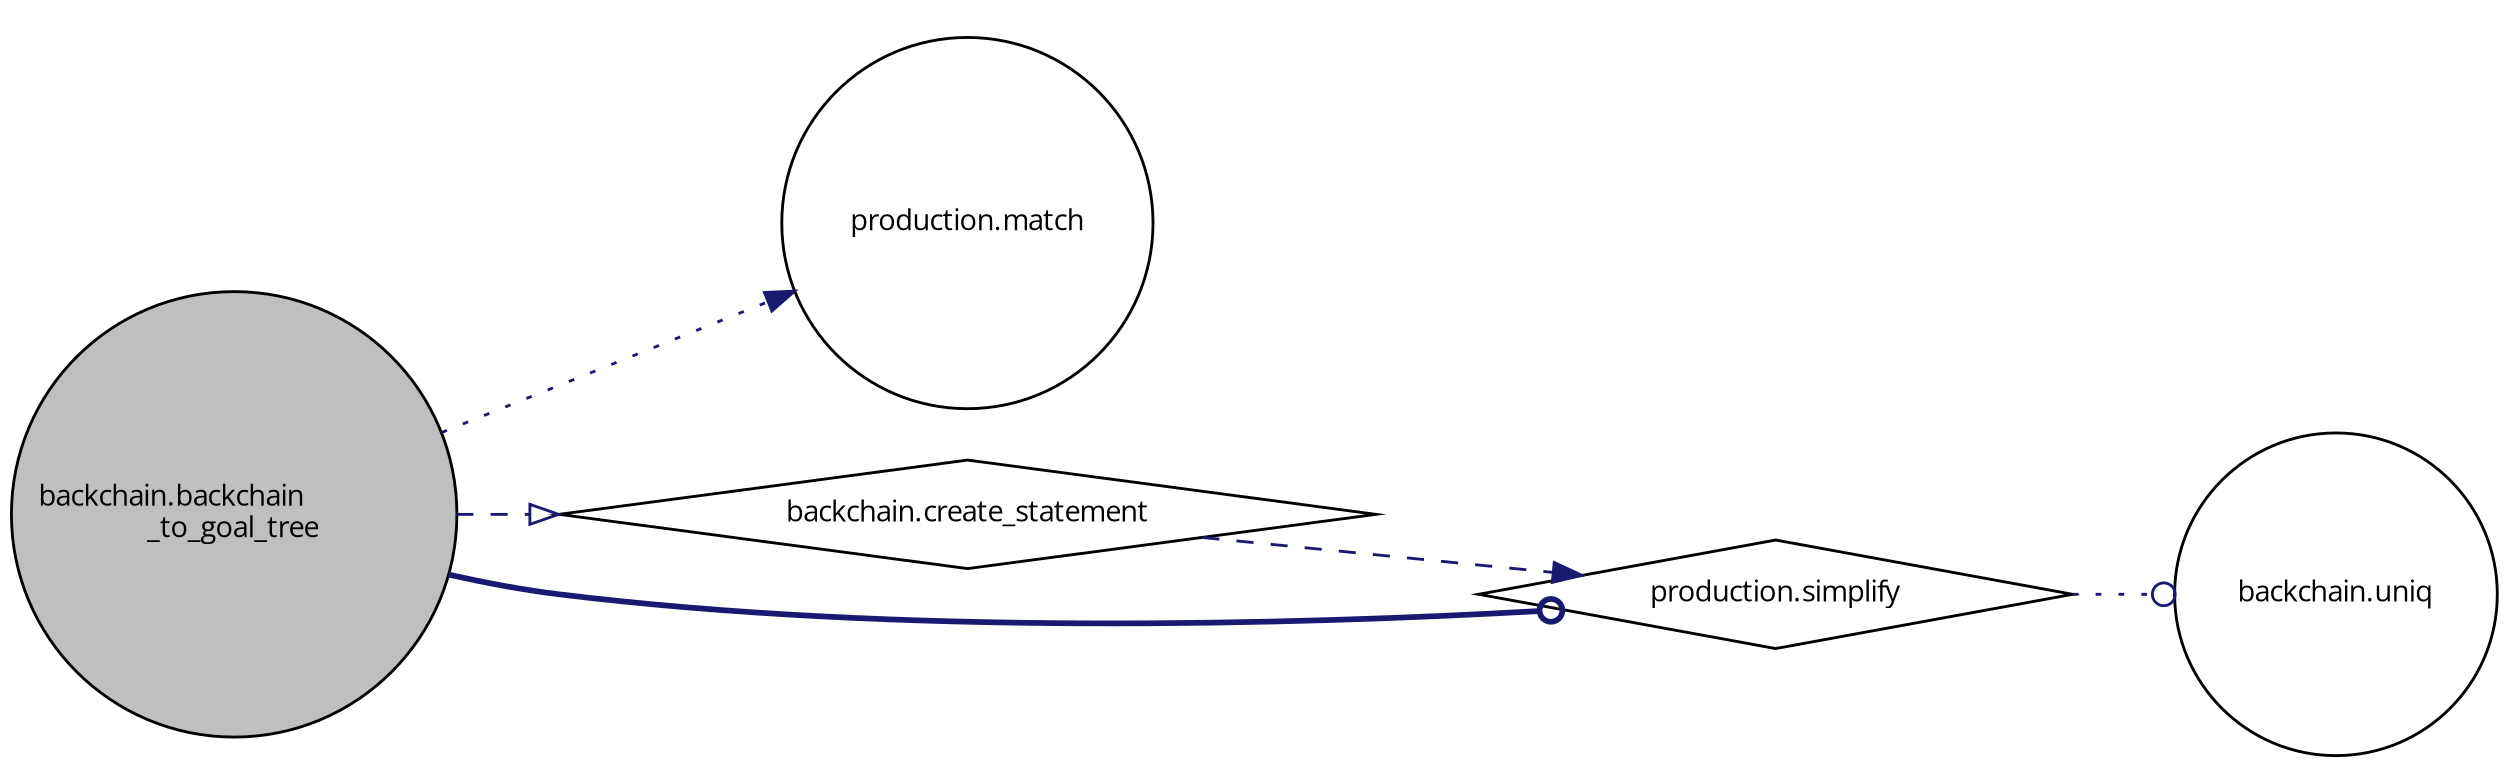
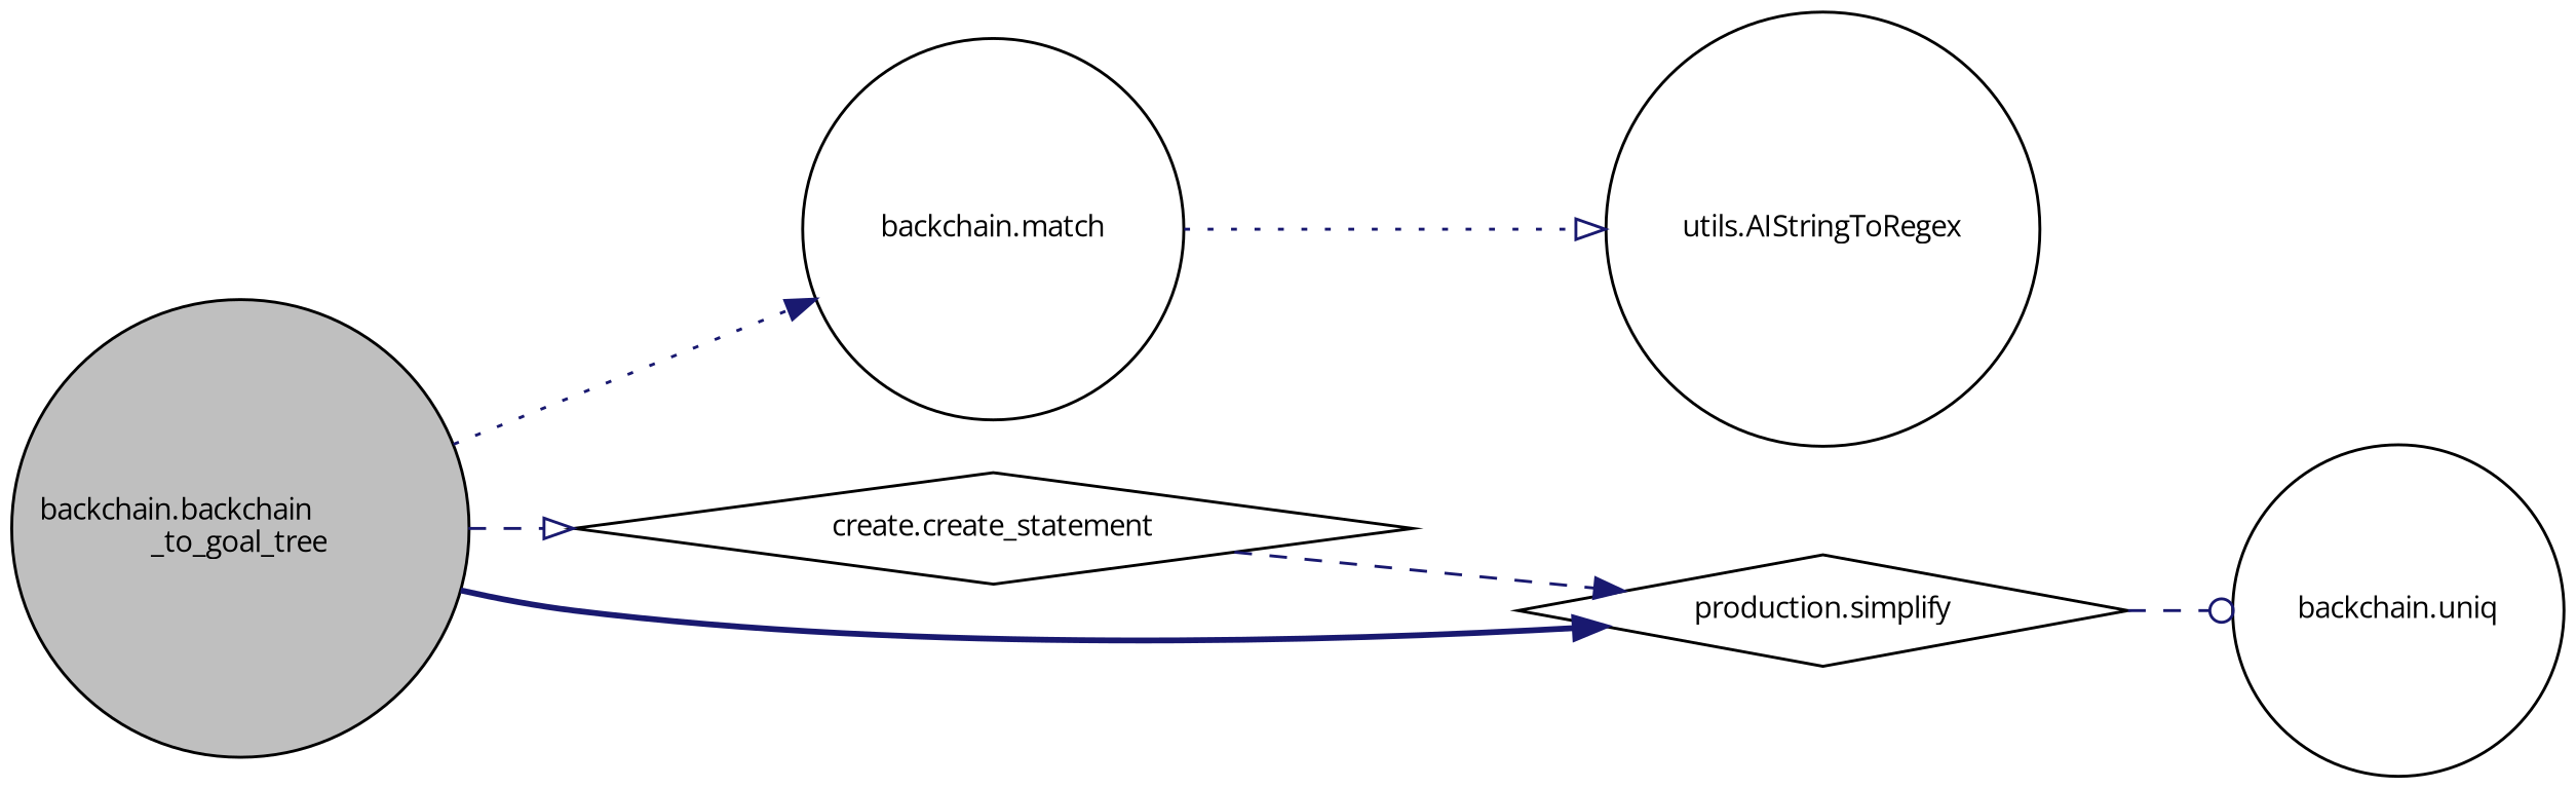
  digraph {
    fontname="Open Sans"
    rankdir=LR
    node [color=black fillcolor=white fontname="Open Sans" fontsize=10 shape=circle style=filled]
    edge [arrowhead=normal color=midnightblue fontname="Open Sans" fontsize=10 labelfontname=Helvetica labelfontsize=10 style=dotted]
    n1 [fillcolor=grey75 fontcolor=black height=0.2 label="backchain.backchain\l_to_goal_tree" width=0.4]
-   n2 [height=0.2 label="production.match" width=0.4]
-   n3 [height=0.2 label="backchain.create_statement" shape=diamond width=0.4]
+   n2 [height=0.2 label="backchain.match" width=0.4]
+   n3 [height=0.2 label="create.create_statement" shape=diamond width=0.4]
    n4 [height=0.2 label="production.simplify" shape=diamond width=0.4]
+   n5 [height=0.2 label="utils.AIStringToRegex" width=0.4]
    n6 [height=0.2 label="backchain.uniq" width=0.4]
    n1 -> n2
    n1 -> n3 [arrowhead=onormal style=dashed]
-   n1 -> n4 [arrowhead=odot style=bold]
+   n1 -> n4 [style=bold]
+   n2 -> n5 [arrowhead=onormal]
    n3 -> n4 [style=dashed]
-   n4 -> n6 [arrowhead=odot]
+   n4 -> n6 [arrowhead=odot style=dashed]
  }
